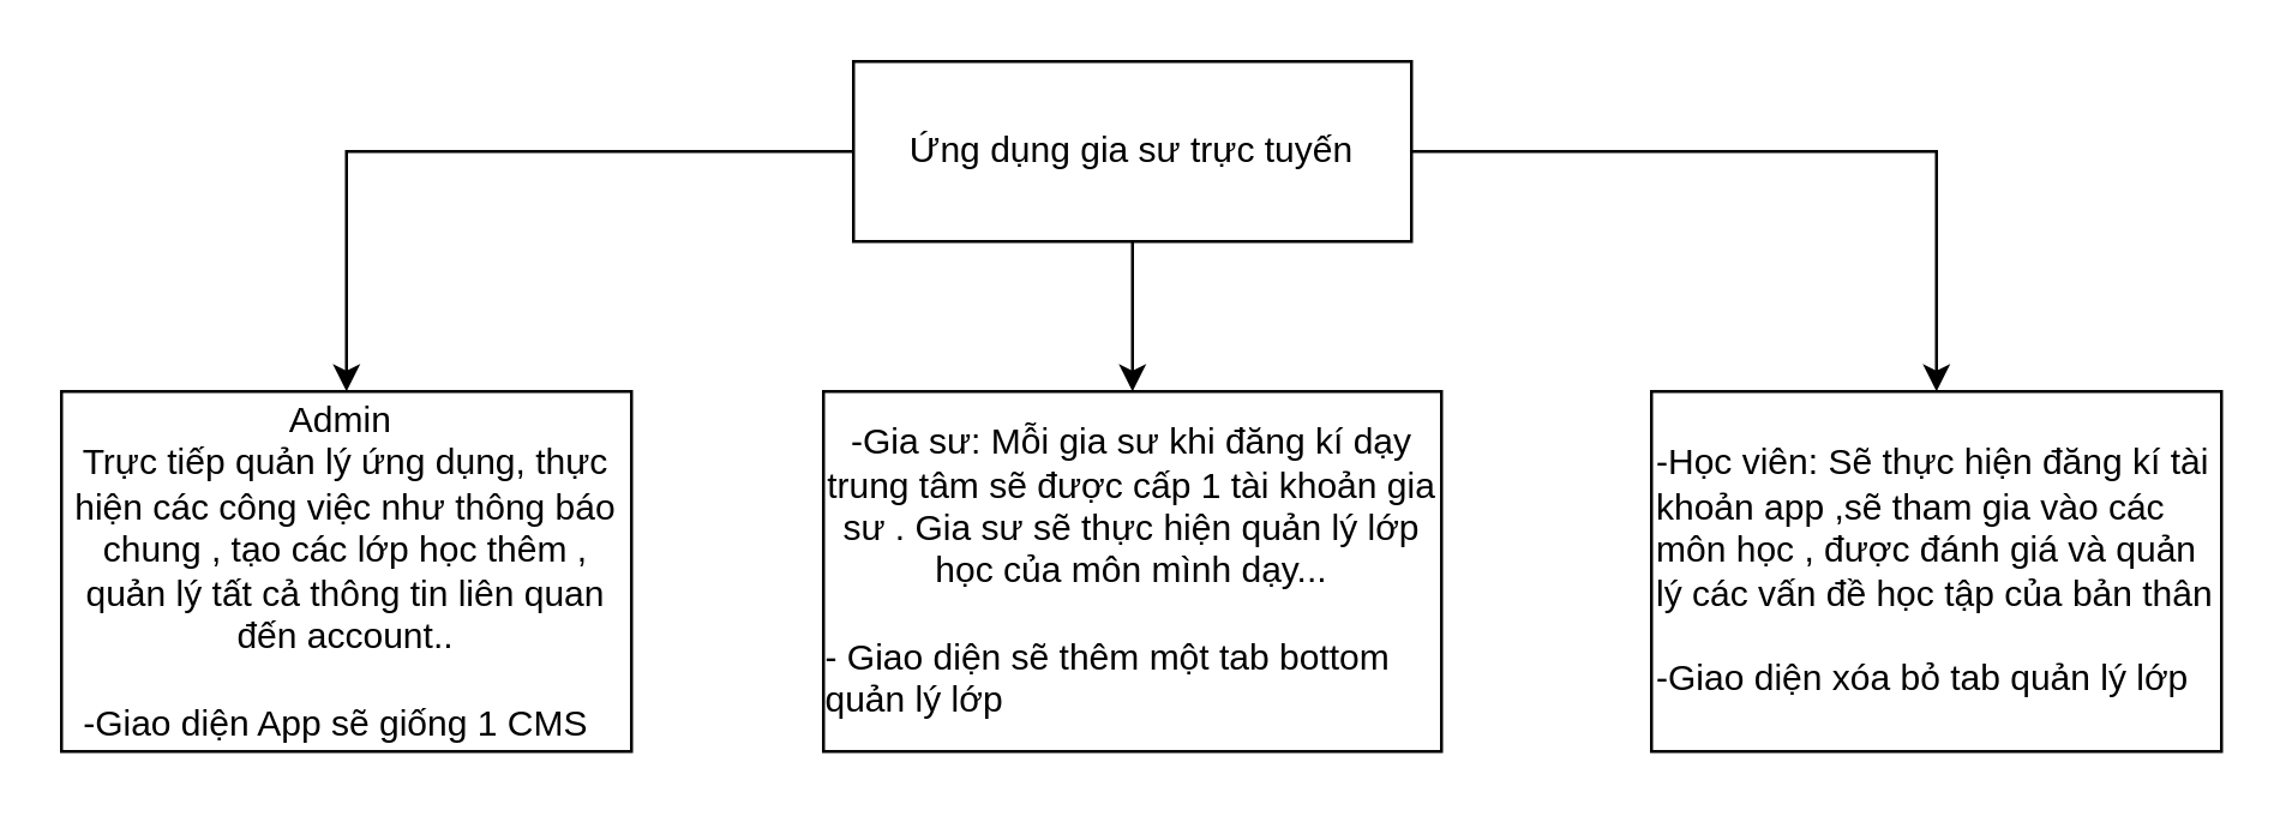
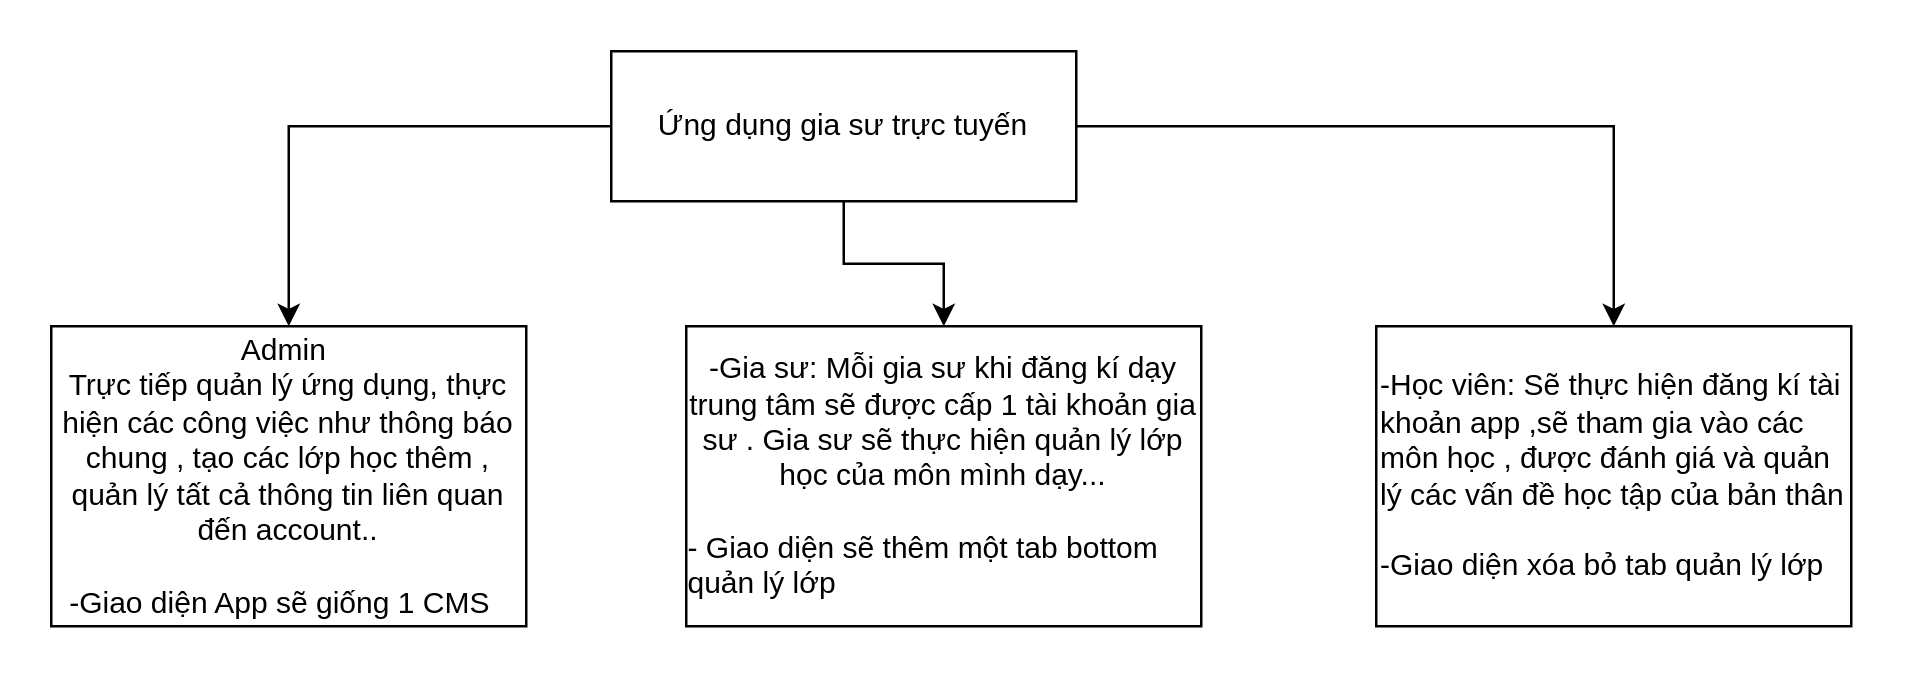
  <mxCell id="0" />
  <mxCell id="1" parent="0" />
  <mxCell id="2" style="edgeStyle=orthogonalEdgeStyle;rounded=0;orthogonalLoop=1;jettySize=auto;html=1;entryX=0.5;entryY=0;entryDx=0;entryDy=0;" edge="1" parent="1" source="5" target="6"><mxGeometry relative="1" as="geometry" /></mxCell>
  <mxCell id="3" style="edgeStyle=orthogonalEdgeStyle;rounded=0;orthogonalLoop=1;jettySize=auto;html=1;" edge="1" parent="1" source="5" target="7"><mxGeometry relative="1" as="geometry" /></mxCell>
  <mxCell id="4" style="edgeStyle=orthogonalEdgeStyle;rounded=0;orthogonalLoop=1;jettySize=auto;html=1;entryX=0.5;entryY=0;entryDx=0;entryDy=0;" edge="1" parent="1" source="5" target="8"><mxGeometry relative="1" as="geometry" /></mxCell>
- <mxCell id="5" value="Ứng dụng gia sư trực tuyến" style="rounded=0;whiteSpace=wrap;html=1;" vertex="1" parent="1"><mxGeometry x="284" y="20" width="186" height="60" as="geometry" /></mxCell>
+ <mxCell id="5" value="Ứng dụng gia sư trực tuyến" style="rounded=0;whiteSpace=wrap;html=1;" vertex="1" parent="1"><mxGeometry x="244" y="20" width="186" height="60" as="geometry" /></mxCell>
  <mxCell id="6" value="Admin&amp;nbsp;&lt;br&gt;Trực tiếp quản lý ứng dụng, thực hiện các công việc như thông báo chung , tạo các lớp học thêm , quản lý tất cả thông tin liên quan đến account..&lt;br&gt;&lt;br&gt;&lt;div style=&quot;text-align: left;&quot;&gt;&amp;nbsp; -Giao diện App sẽ giống 1 CMS&lt;/div&gt;" style="rounded=0;whiteSpace=wrap;html=1;" vertex="1" parent="1"><mxGeometry x="20" y="130" width="190" height="120" as="geometry" /></mxCell>
  <mxCell id="7" value="-Gia sư: Mỗi gia sư khi đăng kí dạy trung tâm sẽ được cấp 1 tài khoản gia sư . Gia sư sẽ thực hiện quản lý lớp học của môn mình dạy...&lt;br&gt;&lt;br&gt;&lt;div style=&quot;text-align: left;&quot;&gt;- Giao diện sẽ thêm một tab bottom quản lý lớp&lt;/div&gt;" style="rounded=0;whiteSpace=wrap;html=1;" vertex="1" parent="1"><mxGeometry x="274" y="130" width="206" height="120" as="geometry" /></mxCell>
  <mxCell id="8" value="-Học viên: Sẽ thực hiện đăng kí tài khoản app ,sẽ tham gia vào các môn học , được đánh giá và quản lý các vấn đề học tập của bản thân&lt;br&gt;&lt;br&gt;-Giao diện xóa bỏ tab quản lý lớp" style="rounded=0;whiteSpace=wrap;html=1;align=left;" vertex="1" parent="1"><mxGeometry x="550" y="130" width="190" height="120" as="geometry" /></mxCell>
